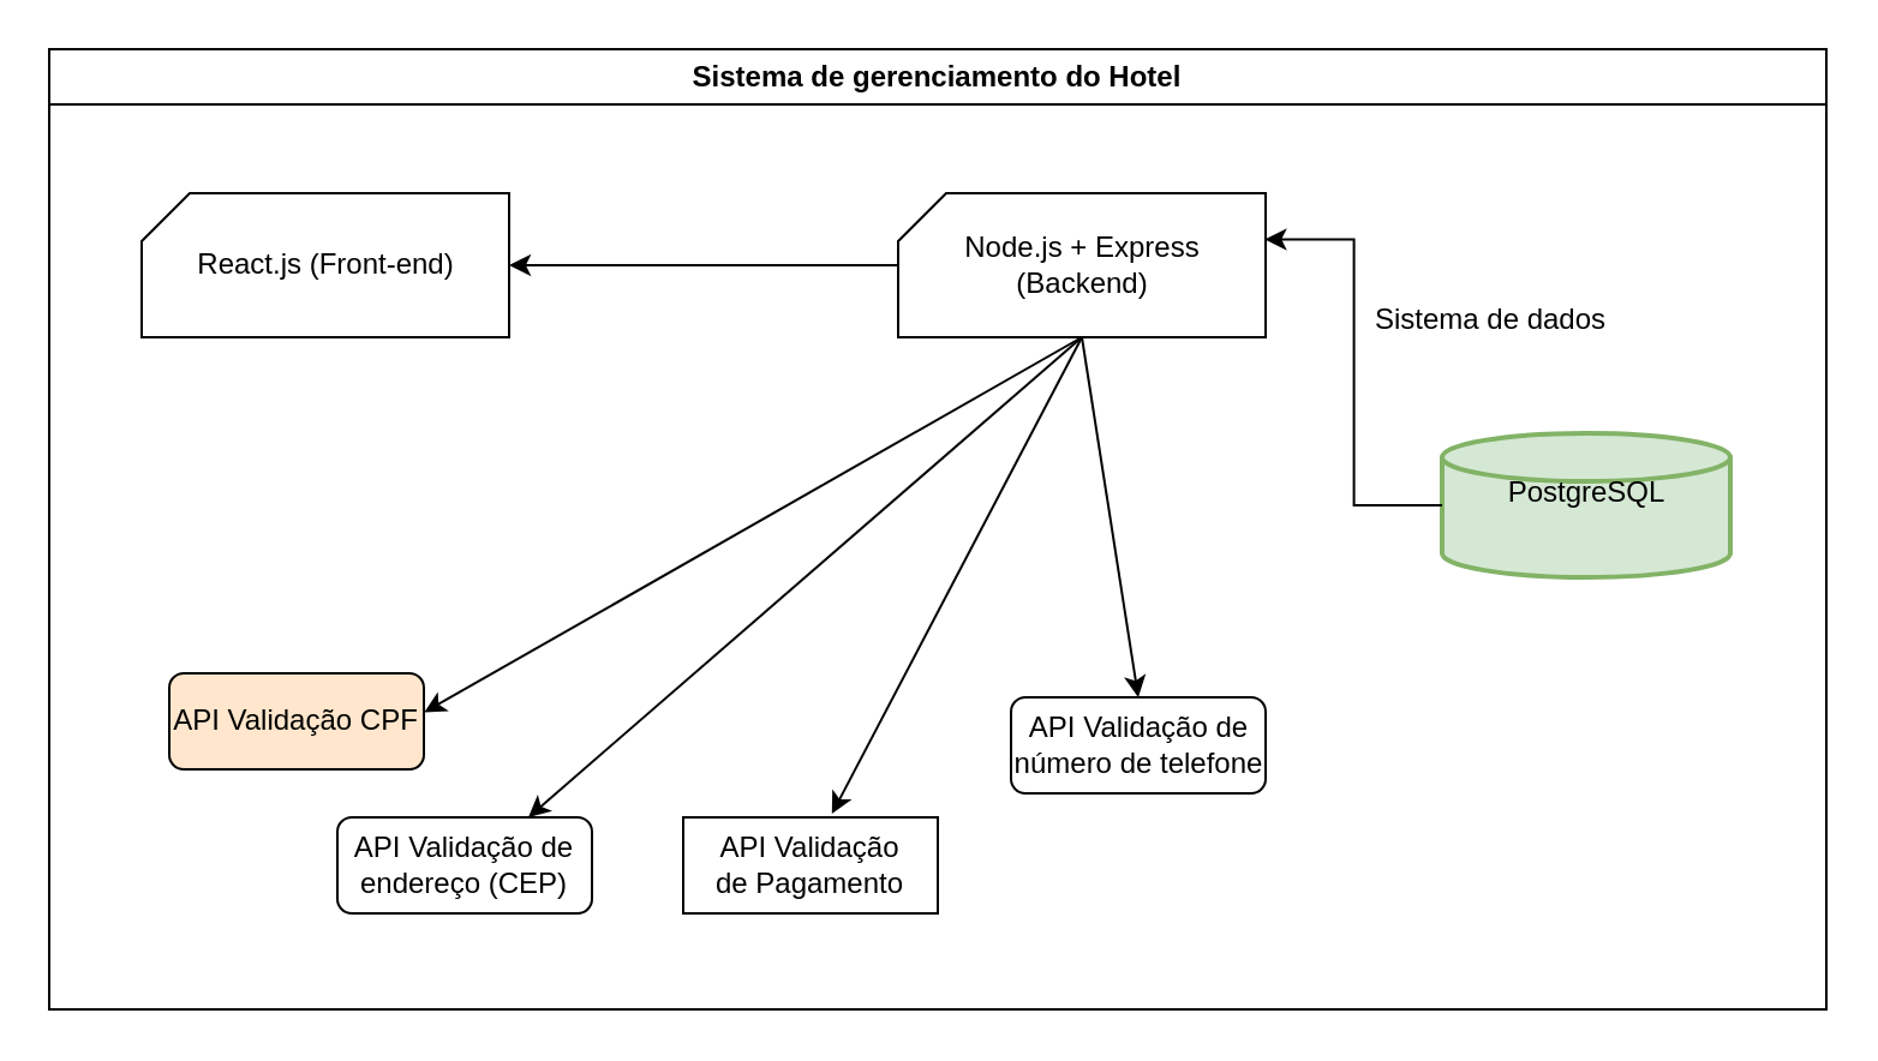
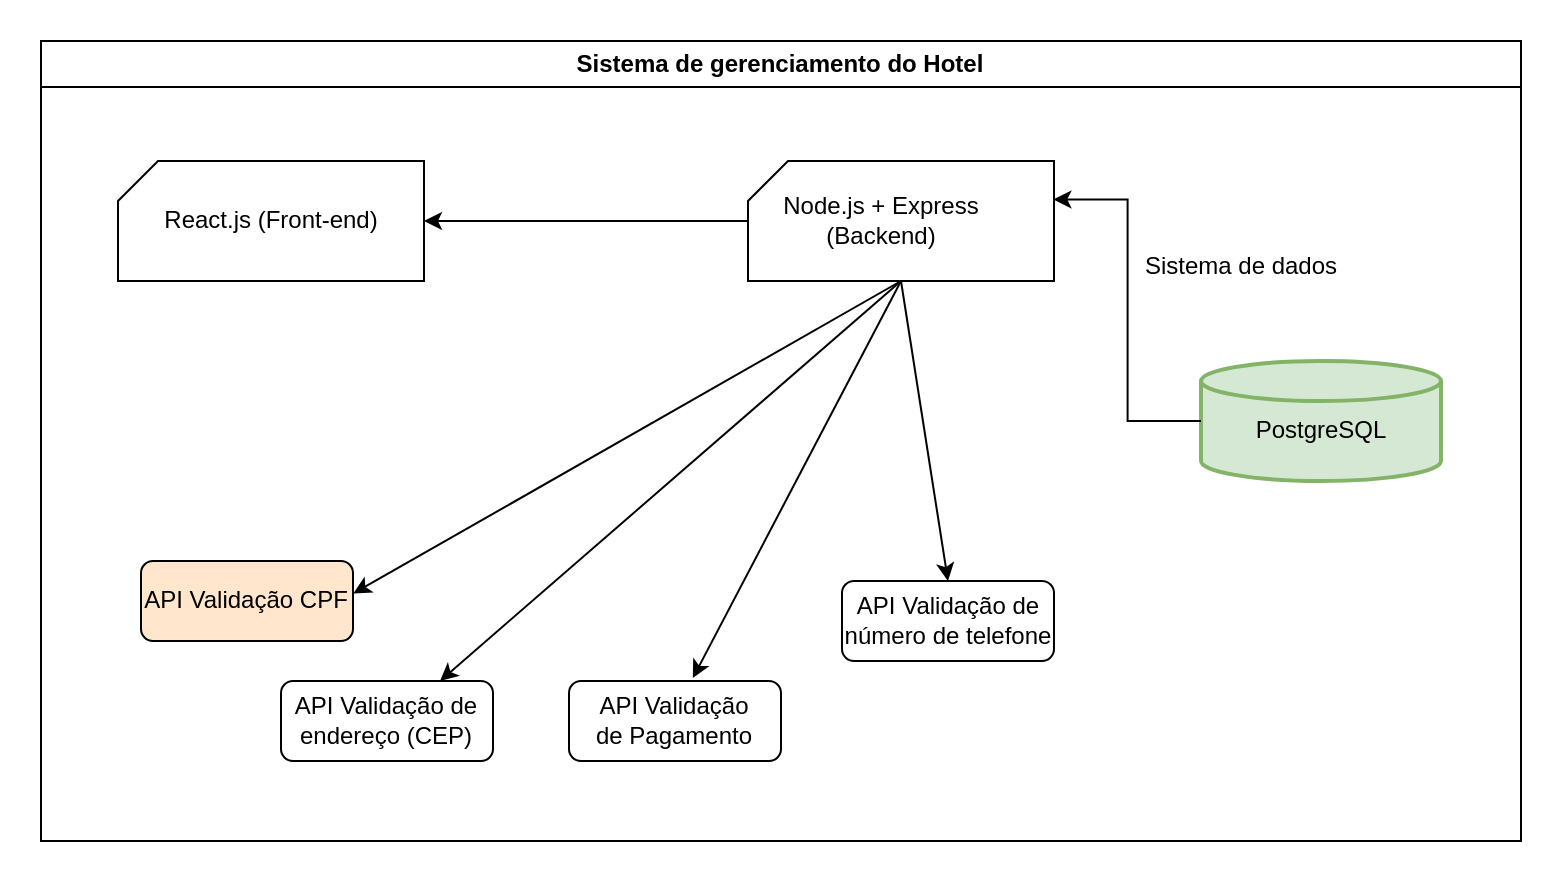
  <mxCell id="0" />
  <mxCell id="1" parent="0" />
  <mxCell id="2" value="Sistema de gerenciamento do Hotel" style="swimlane;whiteSpace=wrap;html=1;" vertex="1" parent="1"><mxGeometry x="20" y="20" width="740" height="400" as="geometry" /></mxCell>
  <mxCell id="3" value="" style="verticalLabelPosition=bottom;verticalAlign=top;html=1;shape=card;whiteSpace=wrap;size=20;arcSize=12;" vertex="1" parent="2"><mxGeometry x="38.5" y="60" width="153" height="60" as="geometry" /></mxCell>
  <mxCell id="4" value="React.js (Front-end)" style="text;html=1;align=center;verticalAlign=middle;resizable=0;points=[];autosize=1;strokeColor=none;fillColor=none;" vertex="1" parent="2"><mxGeometry x="50" y="75" width="130" height="30" as="geometry" /></mxCell>
  <mxCell id="5" value="" style="verticalLabelPosition=bottom;verticalAlign=top;html=1;shape=card;whiteSpace=wrap;size=20;arcSize=12;" vertex="1" parent="2"><mxGeometry x="353.5" y="60" width="153" height="60" as="geometry" /></mxCell>
- <mxCell id="6" value="Node.js + Express&lt;div&gt;(Backend)&lt;/div&gt;" style="text;html=1;align=center;verticalAlign=middle;resizable=0;points=[];autosize=1;strokeColor=none;fillColor=none;" vertex="1" parent="2"><mxGeometry x="370" y="70" width="120" height="40" as="geometry" /></mxCell>
+ <mxCell id="6" value="Node.js + Express&lt;div&gt;(Backend)&lt;/div&gt;" style="text;html=1;align=center;verticalAlign=middle;resizable=0;points=[];autosize=1;strokeColor=none;fillColor=none;" vertex="1" parent="2"><mxGeometry x="360" y="70" width="120" height="40" as="geometry" /></mxCell>
  <mxCell id="7" value="" style="strokeWidth=2;html=1;shape=mxgraph.flowchart.database;whiteSpace=wrap;fillColor=#d5e8d4;strokeColor=#82b366;" vertex="1" parent="2"><mxGeometry x="580" y="160" width="120" height="60" as="geometry" /></mxCell>
- <mxCell id="8" value="PostgreSQL" style="text;html=1;align=center;verticalAlign=middle;resizable=0;points=[];autosize=1;strokeColor=none;fillColor=none;" vertex="1" parent="2"><mxGeometry x="595" y="170" width="90" height="30" as="geometry" /></mxCell>
+ <mxCell id="8" value="PostgreSQL" style="text;html=1;align=center;verticalAlign=middle;resizable=0;points=[];autosize=1;strokeColor=none;fillColor=none;" vertex="1" parent="2"><mxGeometry x="595" y="180" width="90" height="30" as="geometry" /></mxCell>
  <mxCell id="9" style="edgeStyle=orthogonalEdgeStyle;rounded=0;orthogonalLoop=1;jettySize=auto;html=1;entryX=1;entryY=0.5;entryDx=0;entryDy=0;entryPerimeter=0;" edge="1" parent="2" source="5" target="3"><mxGeometry relative="1" as="geometry" /></mxCell>
  <mxCell id="10" style="edgeStyle=orthogonalEdgeStyle;rounded=0;orthogonalLoop=1;jettySize=auto;html=1;entryX=0.998;entryY=0.32;entryDx=0;entryDy=0;entryPerimeter=0;" edge="1" parent="2" source="7" target="5"><mxGeometry relative="1" as="geometry" /></mxCell>
  <mxCell id="11" value="API Validação CPF" style="rounded=1;whiteSpace=wrap;html=1;fillColor=#ffe6cc;" vertex="1" parent="2"><mxGeometry x="50" y="260" width="106" height="40" as="geometry" /></mxCell>
  <mxCell id="12" value="API Validação&amp;nbsp;de endereço (CEP)" style="rounded=1;whiteSpace=wrap;html=1;" vertex="1" parent="2"><mxGeometry x="120" y="320" width="106" height="40" as="geometry" /></mxCell>
- <mxCell id="13" value="API Validação de&amp;nbsp;Pagamento" style="whiteSpace=wrap;html=1;rounded=0;" vertex="1" parent="2"><mxGeometry x="264" y="320" width="106" height="40" as="geometry" /></mxCell>
+ <mxCell id="13" value="API Validação de&amp;nbsp;Pagamento" style="rounded=1;whiteSpace=wrap;html=1;" vertex="1" parent="2"><mxGeometry x="264" y="320" width="106" height="40" as="geometry" /></mxCell>
  <mxCell id="14" value="API Validação de número de telefone" style="rounded=1;whiteSpace=wrap;html=1;" vertex="1" parent="2"><mxGeometry x="400.5" y="270" width="106" height="40" as="geometry" /></mxCell>
  <mxCell id="15" value="" style="endArrow=classic;html=1;rounded=0;exitX=0.5;exitY=1;exitDx=0;exitDy=0;exitPerimeter=0;entryX=0.75;entryY=0;entryDx=0;entryDy=0;" edge="1" parent="2" source="5" target="12"><mxGeometry width="50" height="50" relative="1" as="geometry"><mxPoint x="390" y="260" as="sourcePoint" /><mxPoint x="440" y="210" as="targetPoint" /></mxGeometry></mxCell>
  <mxCell id="16" value="" style="endArrow=classic;html=1;rounded=0;entryX=0.584;entryY=-0.036;entryDx=0;entryDy=0;entryPerimeter=0;" edge="1" parent="2" target="13"><mxGeometry width="50" height="50" relative="1" as="geometry"><mxPoint x="430" y="120" as="sourcePoint" /><mxPoint x="210" y="330" as="targetPoint" /></mxGeometry></mxCell>
  <mxCell id="17" value="" style="endArrow=classic;html=1;rounded=0;entryX=0.5;entryY=0;entryDx=0;entryDy=0;exitX=0.5;exitY=1;exitDx=0;exitDy=0;exitPerimeter=0;" edge="1" parent="2" source="5" target="14"><mxGeometry width="50" height="50" relative="1" as="geometry"><mxPoint x="440" y="130" as="sourcePoint" /><mxPoint x="336" y="329" as="targetPoint" /></mxGeometry></mxCell>
  <mxCell id="18" value="" style="endArrow=classic;html=1;rounded=0;entryX=1.001;entryY=0.407;entryDx=0;entryDy=0;entryPerimeter=0;" edge="1" parent="2" target="11"><mxGeometry width="50" height="50" relative="1" as="geometry"><mxPoint x="430" y="120" as="sourcePoint" /><mxPoint x="210" y="330" as="targetPoint" /></mxGeometry></mxCell>
  <mxCell id="19" value="Sistema de dados" style="text;html=1;align=center;verticalAlign=middle;resizable=0;points=[];autosize=1;strokeColor=none;fillColor=none;" vertex="1" parent="1"><mxGeometry x="560" y="118" width="120" height="30" as="geometry" /></mxCell>
